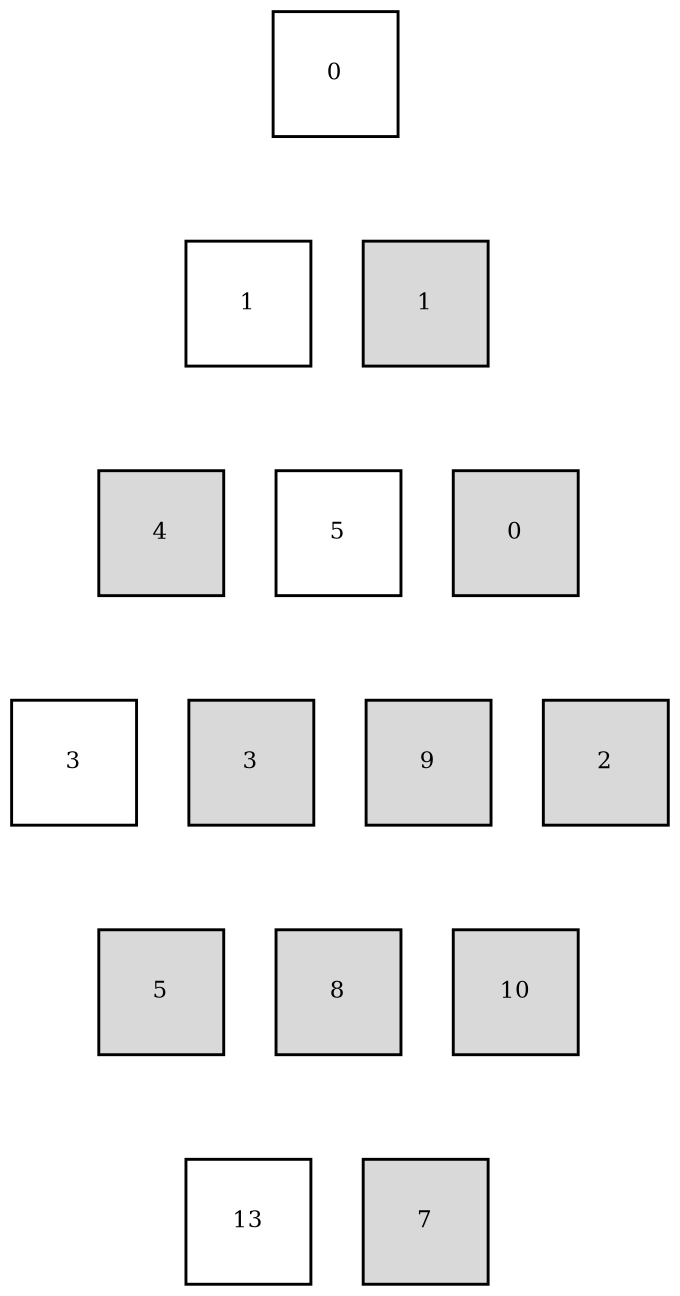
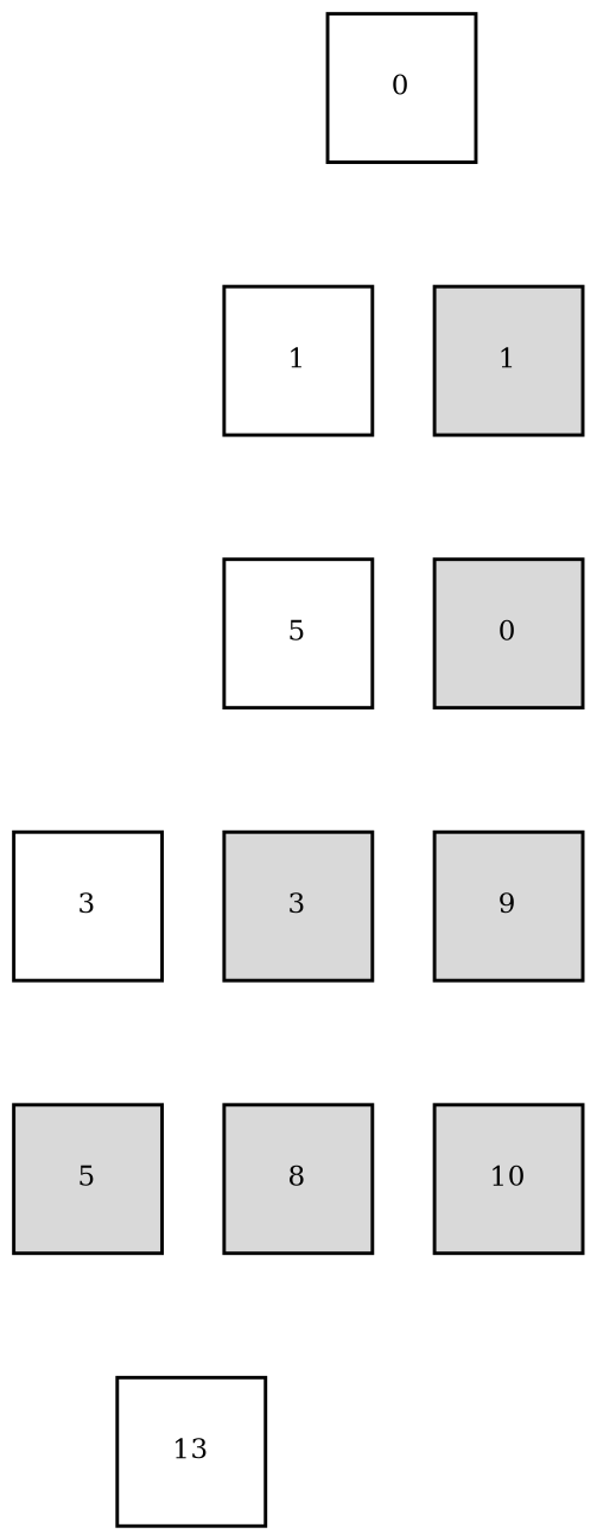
  digraph {
    rank=same
    rankdir=TB
    splines=ortho
    node [fillcolor="#d9d9d9" fixedsize=true fontsize=8 shape=square style=filled]
    edge [constraint=true style=invis]
    0 [fillcolor="#ffffff" width=0.6]
    1 [fillcolor="#ffffff" width=0.6]
    n3 [label=1 width=0.6]
-   n4 [label=4 width=0.6]
    5 [fillcolor="#ffffff" width=0.6]
    n6 [label=0 width=0.6]
    3 [fillcolor="#ffffff" width=0.6]
    n8 [label=3 width=0.6]
    n9 [label=9 width=0.6]
    n10 [label=5 width=0.6]
    n11 [label=8 width=0.6]
    n12 [fillcolor="#ffffff" label=13 width=0.6]
-   n13 [label=2 width=0.6]
    n14 [label=10 width=0.6]
-   n15 [label=7 width=0.6]
    0 -> 1
    0 -> n3
-   1 -> n4
    1 -> 5
    n3 -> 5
    n3 -> n6
-   n4 -> 3
-   n4 -> n8
    5 -> n8
    5 -> n9
    n6 -> n9
-   n6 -> n13
    3 -> n10
    n8 -> n10
    n8 -> n11
    n9 -> n11
    n9 -> n14
    n10 -> n12
    n11 -> n12
-   n11 -> n15
-   n13 -> n14
-   n14 -> n15
  }
